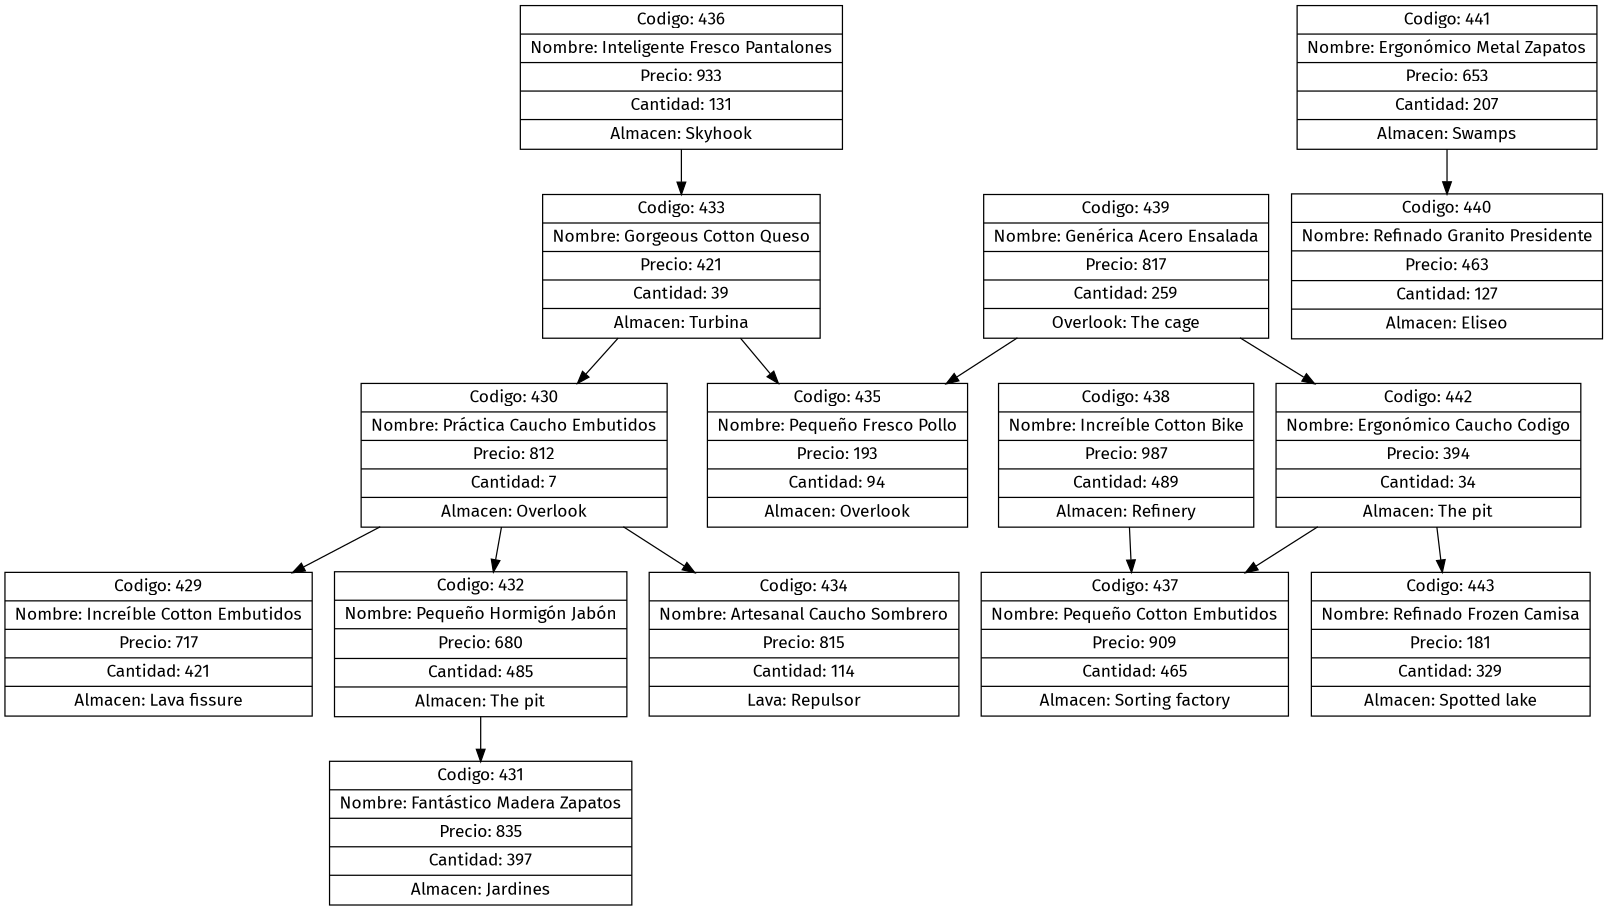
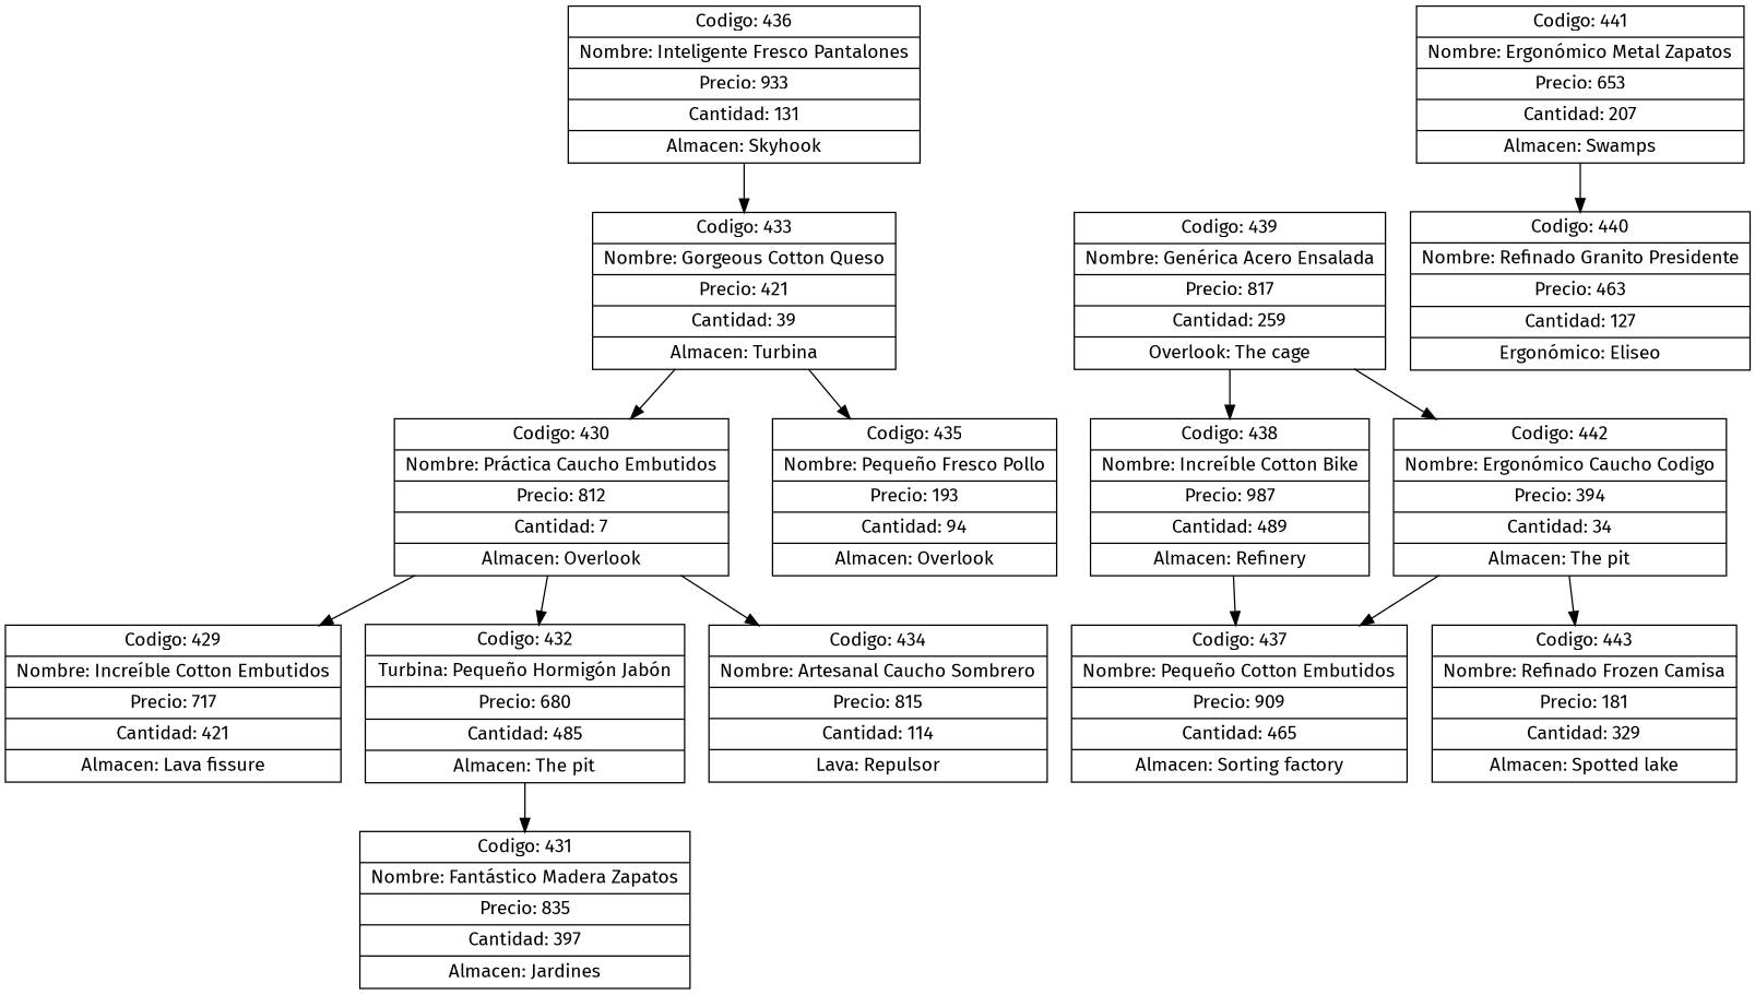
  digraph {
    fontname="Fira Sans"
    node [fontname="Fira Sans" shape=record]
    edge [fontname="Fira Sans"]
    n1 [label="{ Codigo: 436 | Nombre: Inteligente Fresco Pantalones | Precio: 933 | Cantidad: 131 | Almacen: Skyhook}"]
    n2 [label="{ Codigo: 433 | Nombre: Gorgeous Cotton Queso | Precio: 421 | Cantidad: 39 | Almacen: Turbina}"]
    n3 [label="{ Codigo: 430 | Nombre: Práctica Caucho Embutidos | Precio: 812 | Cantidad: 7 | Almacen: Overlook}"]
    n4 [label="{ Codigo: 435 | Nombre: Pequeño Fresco Pollo | Precio: 193 | Cantidad: 94 | Almacen: Overlook}"]
    n5 [label="{ Codigo: 439 | Nombre: Genérica Acero Ensalada | Precio: 817 | Cantidad: 259 | Overlook: The cage}"]
    n6 [label="{ Codigo: 438 | Nombre: Increíble Cotton Bike | Precio: 987 | Cantidad: 489 | Almacen: Refinery}"]
    n7 [label="{ Codigo: 442 | Nombre: Ergonómico Caucho Codigo | Precio: 394 | Cantidad: 34 | Almacen: The pit}"]
    n8 [label="{ Codigo: 429 | Nombre: Increíble Cotton Embutidos | Precio: 717 | Cantidad: 421 | Almacen: Lava fissure}"]
-   n9 [label="{ Codigo: 432 | Nombre: Pequeño Hormigón Jabón | Precio: 680 | Cantidad: 485 | Almacen: The pit}"]
+   n9 [label="{ Codigo: 432 | Turbina: Pequeño Hormigón Jabón | Precio: 680 | Cantidad: 485 | Almacen: The pit}"]
    n10 [label="{ Codigo: 434 | Nombre: Artesanal Caucho Sombrero | Precio: 815 | Cantidad: 114 | Lava: Repulsor}"]
    n11 [label="{ Codigo: 431 | Nombre: Fantástico Madera Zapatos | Precio: 835 | Cantidad: 397 | Almacen: Jardines}"]
    n12 [label="{ Codigo: 437 | Nombre: Pequeño Cotton Embutidos | Precio: 909 | Cantidad: 465 | Almacen: Sorting factory}"]
    n13 [label="{ Codigo: 443 | Nombre: Refinado Frozen Camisa | Precio: 181 | Cantidad: 329 | Almacen: Spotted lake}"]
    n14 [label="{ Codigo: 441 | Nombre: Ergonómico Metal Zapatos | Precio: 653 | Cantidad: 207 | Almacen: Swamps}"]
-   n15 [label="{ Codigo: 440 | Nombre: Refinado Granito Presidente | Precio: 463 | Cantidad: 127 | Almacen: Eliseo}"]
+   n15 [label="{ Codigo: 440 | Nombre: Refinado Granito Presidente | Precio: 463 | Cantidad: 127 | Ergonómico: Eliseo}"]
    n1 -> n2
    n2 -> n3
    n2 -> n4
    n3 -> n8
    n3 -> n9
    n3 -> n10
-   n5 -> n4
+   n5 -> n6
    n5 -> n7
    n6 -> n12
    n7 -> n12
    n7 -> n13
    n9 -> n11
    n14 -> n15
  }
